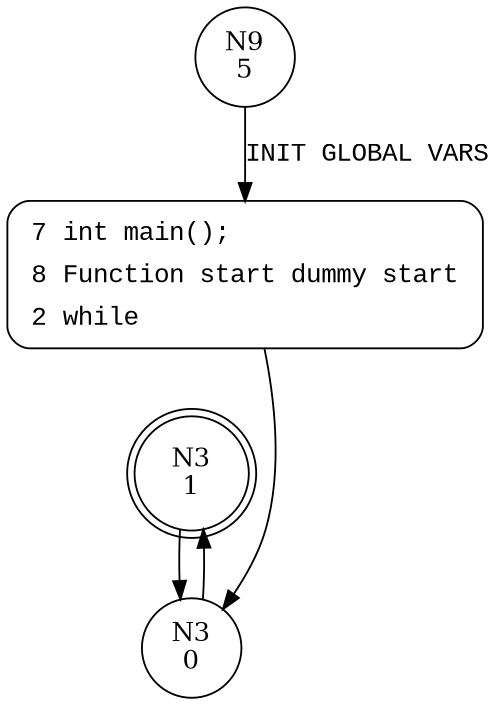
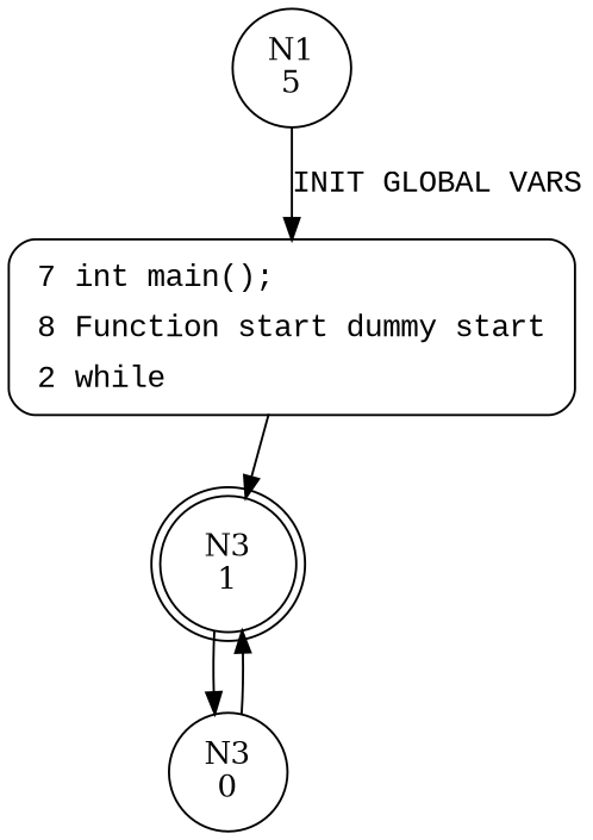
  digraph {
    node [shape=circle]
    edge [fontname="Courier New"]
-   n1 [label="N9\n5"]
+   n1 [label="N1\n5"]
    n2 [fillcolor=white fontname="Courier New" label=<<table border="0" cellborder="0" cellpadding="3" bgcolor="white"><tr><td align="right">7</td><td align="left">int main();</td></tr><tr><td align="right">8</td><td align="left">Function start dummy start</td></tr><tr><td align="right">2</td><td align="left">while</td></tr></table>> penwidth=1 shape=Mrecord style="filled,bold"]
    n3 [label="N3\n1" shape=doublecircle]
    n4 [label="N3\n0"]
    n1 -> n2 [label="INIT GLOBAL VARS"]
-   n2 -> n4 [fontname=""]
+   n2 -> n3 [fontname=""]
    n3 -> n4
    n4 -> n3
  }
